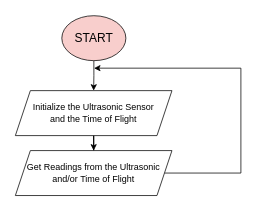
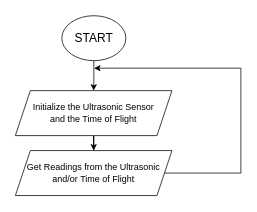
  <mxCell id="0" />
  <mxCell id="1" parent="0" />
  <mxCell id="2" value="" style="edgeStyle=orthogonalEdgeStyle;rounded=0;orthogonalLoop=1;jettySize=auto;html=1;" edge="1" parent="1" source="3" target="5"><mxGeometry relative="1" as="geometry" /></mxCell>
- <mxCell id="3" value="&lt;font style=&quot;font-size: 16px&quot;&gt;START&lt;/font&gt;" style="ellipse;whiteSpace=wrap;html=1;fillColor=#f8cecc;" parent="1" vertex="1"><mxGeometry x="82" width="85.5" height="60" as="geometry" y="20" /></mxCell>
+ <mxCell id="3" value="&lt;font style=&quot;font-size: 16px&quot;&gt;START&lt;/font&gt;" style="ellipse;whiteSpace=wrap;html=1;" parent="1" vertex="1"><mxGeometry x="82" width="85.5" height="60" as="geometry" y="20" /></mxCell>
  <mxCell id="4" value="" style="edgeStyle=orthogonalEdgeStyle;rounded=0;orthogonalLoop=1;jettySize=auto;html=1;" edge="1" parent="1" source="5" target="7"><mxGeometry relative="1" as="geometry" /></mxCell>
  <mxCell id="5" value="Initialize the Ultrasonic Sensor&lt;br&gt;and the Time of Flight" style="shape=parallelogram;perimeter=parallelogramPerimeter;whiteSpace=wrap;html=1;fixedSize=1;" parent="1" vertex="1"><mxGeometry x="20" y="120" width="209" height="60" as="geometry" /></mxCell>
  <mxCell id="6" style="edgeStyle=orthogonalEdgeStyle;rounded=0;orthogonalLoop=1;jettySize=auto;html=1;" edge="1" parent="1" source="7"><mxGeometry relative="1" as="geometry"><mxPoint x="125" y="90" as="targetPoint" /><Array as="points"><mxPoint x="321" y="230" /><mxPoint x="321" y="90" /><mxPoint x="125" y="90" /></Array></mxGeometry></mxCell>
  <mxCell id="7" value="Get Readings from the Ultrasonic and/or Time of Flight" style="shape=parallelogram;perimeter=parallelogramPerimeter;whiteSpace=wrap;html=1;fixedSize=1;" vertex="1" parent="1"><mxGeometry x="20" y="200" width="209" height="60" as="geometry" /></mxCell>
